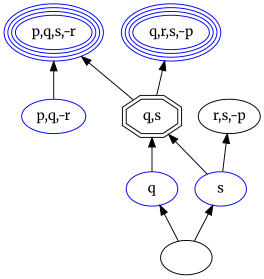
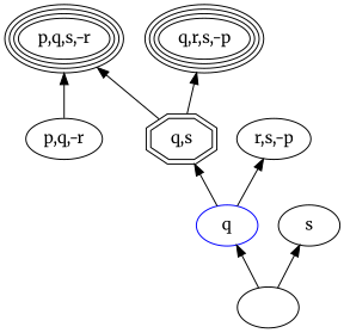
  digraph {
    fontname=Merriweather
    rankdir=BT
    node [fontname=Merriweather]
    edge [fontname=Merriweather]
-   "q,r,s,-p" [color=blue peripheries=4]
-   "p,q,s,-r" [color=blue peripheries=4]
-   "p,q,-r" [color=blue]
+   "q,r,s,-p" [color=black peripheries=4]
+   "p,q,s,-r" [color=black peripheries=4]
+   "p,q,-r"
    "q,s" [peripheries=2 shape=octagon]
    q [color=blue]
-   s [color=blue]
+   s
    "r,s,-p"
    ""
    "p,q,-r" -> "p,q,s,-r"
    "q,s" -> "q,r,s,-p"
    "q,s" -> "p,q,s,-r"
    q -> "q,s"
-   s -> "q,s"
-   s -> "r,s,-p"
+   q -> "r,s,-p"
    "" -> q
    "" -> s
  }
